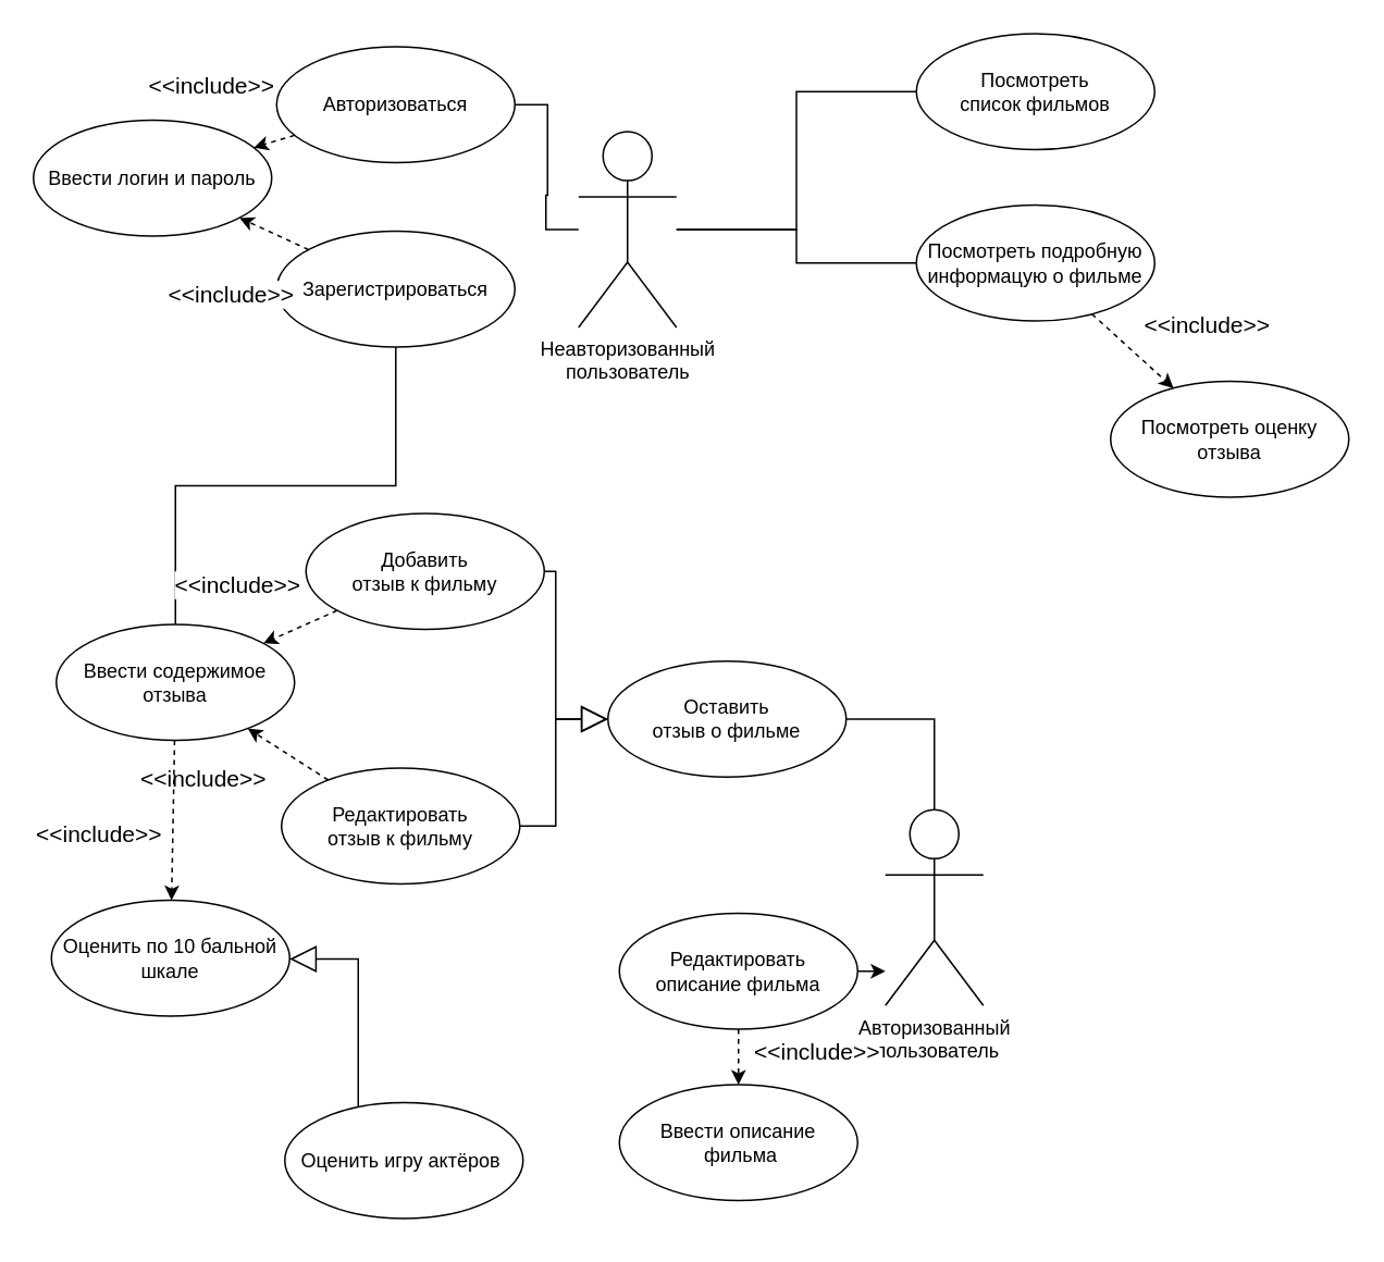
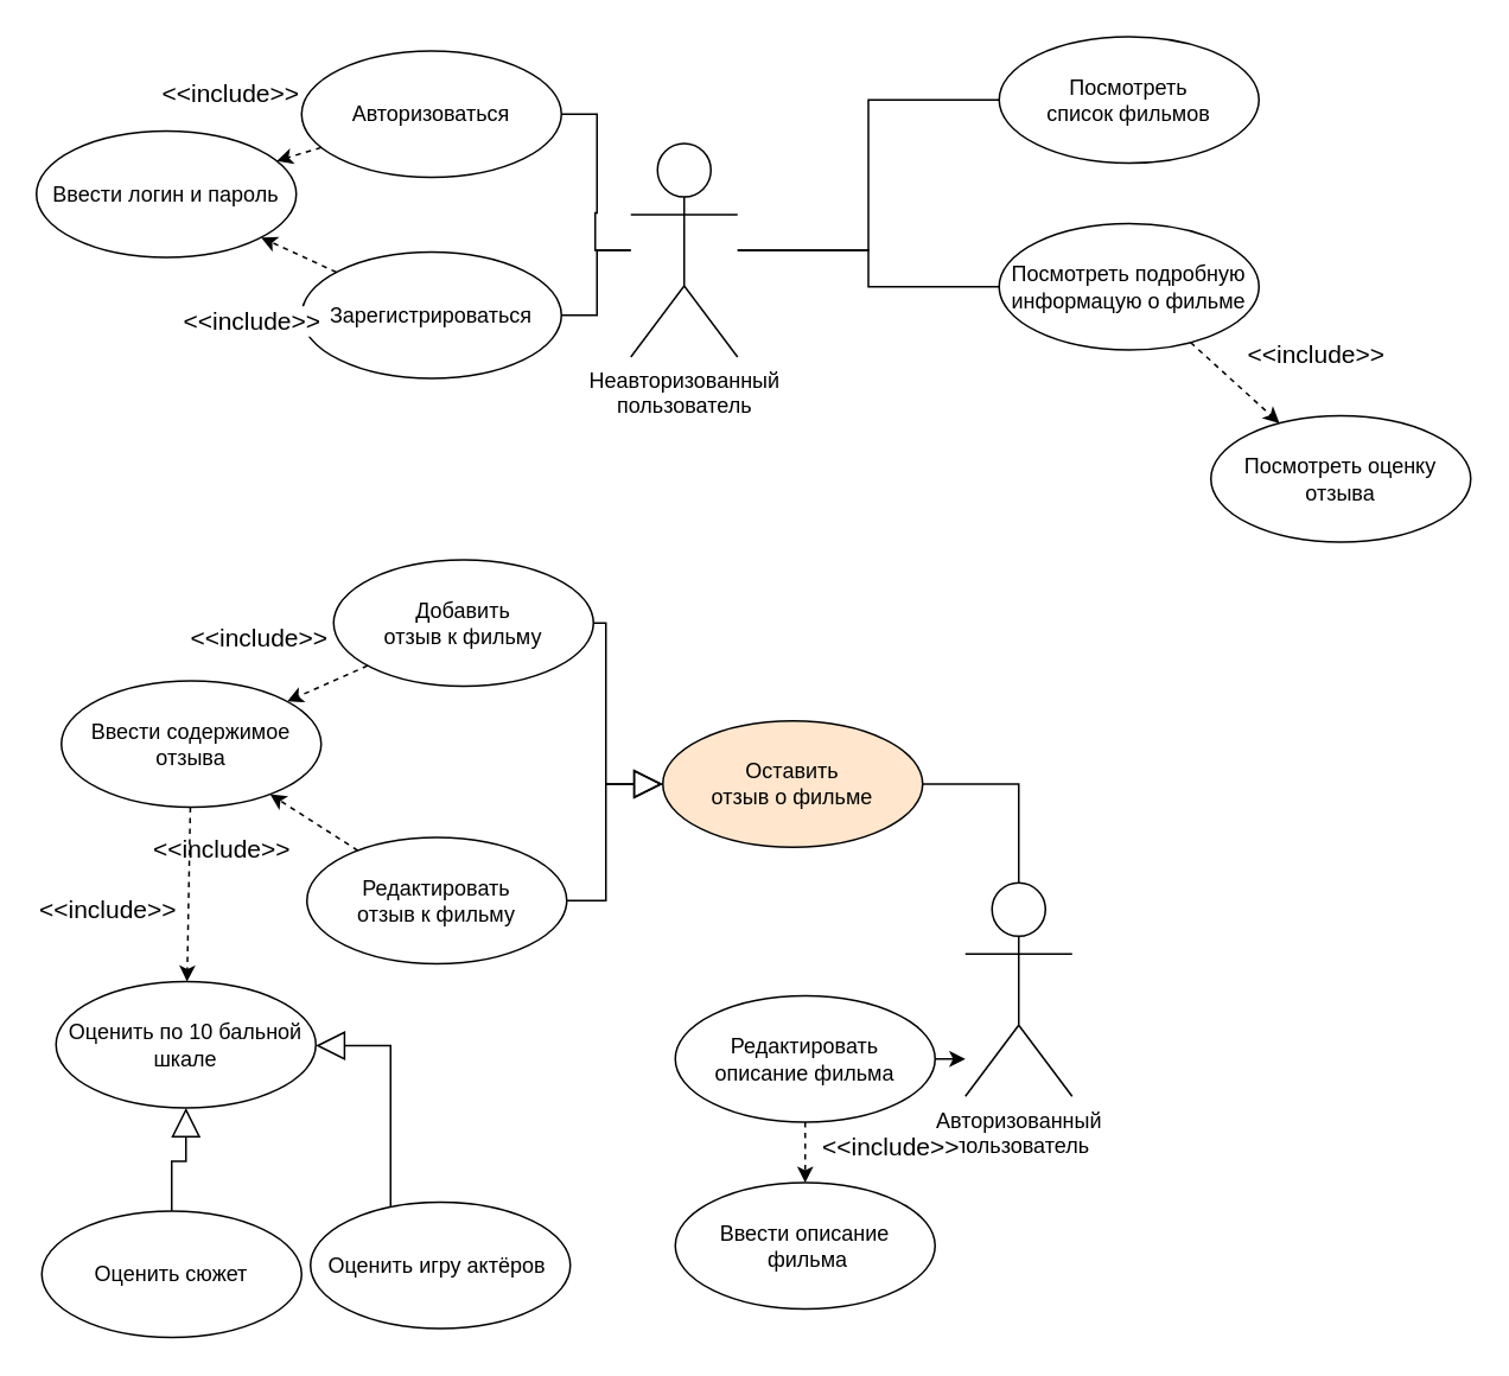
  <mxCell id="0" />
  <mxCell id="1" parent="0" />
  <mxCell id="2" value="Неавторизованный &lt;br&gt;пользователь" style="shape=umlActor;verticalLabelPosition=bottom;verticalAlign=top;html=1;outlineConnect=0;" parent="1" vertex="1"><mxGeometry x="354" y="80" width="60" height="120" as="geometry" /></mxCell>
  <mxCell id="3" style="edgeStyle=orthogonalEdgeStyle;rounded=0;orthogonalLoop=1;jettySize=auto;html=1;endArrow=none;endFill=0;endSize=14;" parent="1" source="4" target="2" edge="1"><mxGeometry relative="1" as="geometry" /></mxCell>
  <mxCell id="4" value="Авторизоваться" style="ellipse;whiteSpace=wrap;html=1;" parent="1" vertex="1"><mxGeometry x="169" y="28" width="146" height="71" as="geometry" /></mxCell>
  <mxCell id="5" style="edgeStyle=orthogonalEdgeStyle;shape=connector;rounded=0;orthogonalLoop=1;jettySize=auto;html=1;labelBackgroundColor=default;strokeColor=default;fontFamily=Helvetica;fontSize=11;fontColor=default;endArrow=none;endFill=0;" parent="1" source="6" target="2" edge="1"><mxGeometry relative="1" as="geometry" /></mxCell>
  <mxCell id="6" value="Посмотреть &lt;br&gt;список фильмов" style="ellipse;whiteSpace=wrap;html=1;" parent="1" vertex="1"><mxGeometry x="561" y="20" width="146" height="71" as="geometry" /></mxCell>
  <mxCell id="7" style="edgeStyle=orthogonalEdgeStyle;shape=connector;rounded=0;orthogonalLoop=1;jettySize=auto;html=1;labelBackgroundColor=default;strokeColor=default;fontFamily=Helvetica;fontSize=11;fontColor=default;endArrow=none;endFill=0;" parent="1" source="8" target="2" edge="1"><mxGeometry relative="1" as="geometry" /></mxCell>
  <mxCell id="8" value="Посмотреть подробную информацую о фильме" style="ellipse;whiteSpace=wrap;html=1;" parent="1" vertex="1"><mxGeometry x="561" y="125" width="146" height="71" as="geometry" /></mxCell>
- <mxCell id="9" style="edgeStyle=orthogonalEdgeStyle;rounded=0;orthogonalLoop=1;jettySize=auto;html=1;endArrow=none;endFill=0;endSize=14;" parent="1" source="10" target="19" edge="1"><mxGeometry relative="1" as="geometry" /></mxCell>
+ <mxCell id="9" style="edgeStyle=orthogonalEdgeStyle;rounded=0;orthogonalLoop=1;jettySize=auto;html=1;endArrow=none;endFill=0;endSize=14;" parent="1" source="10" target="2" edge="1"><mxGeometry relative="1" as="geometry" /></mxCell>
  <mxCell id="10" value="Зарегистрироваться" style="ellipse;whiteSpace=wrap;html=1;" parent="1" vertex="1"><mxGeometry x="169" y="141" width="146" height="71" as="geometry" /></mxCell>
  <mxCell id="11" value="Ввести логин и пароль" style="ellipse;whiteSpace=wrap;html=1;" parent="1" vertex="1"><mxGeometry x="20" y="73" width="146" height="71" as="geometry" /></mxCell>
  <mxCell id="12" value="&amp;lt;&amp;lt;include&amp;gt;&amp;gt;" style="endArrow=classic;dashed=1;html=1;rounded=0;endFill=1;fontSize=14;" parent="1" source="4" target="11" edge="1"><mxGeometry x="1" y="-46" width="50" height="50" relative="1" as="geometry"><mxPoint x="245.982" y="185.022" as="sourcePoint" /><mxPoint x="227.94" y="221.969" as="targetPoint" /><mxPoint x="-13" y="6" as="offset" /></mxGeometry></mxCell>
  <mxCell id="13" value="&amp;lt;&amp;lt;include&amp;gt;&amp;gt;" style="endArrow=classic;dashed=1;html=1;rounded=0;endFill=1;fontSize=14;" parent="1" source="10" target="11" edge="1"><mxGeometry x="0.356" y="45" width="50" height="50" relative="1" as="geometry"><mxPoint x="308.045" y="15.706" as="sourcePoint" /><mxPoint x="283.213" y="-12.759" as="targetPoint" /><mxPoint as="offset" /></mxGeometry></mxCell>
  <mxCell id="14" style="edgeStyle=orthogonalEdgeStyle;rounded=0;orthogonalLoop=1;jettySize=auto;html=1;endArrow=block;endFill=0;endSize=14;" parent="1" source="15" target="23" edge="1"><mxGeometry relative="1" as="geometry" /></mxCell>
  <mxCell id="15" value="Редактировать&lt;br&gt;отзыв к фильму" style="ellipse;whiteSpace=wrap;html=1;" parent="1" vertex="1"><mxGeometry x="172" y="470" width="146" height="71" as="geometry" /></mxCell>
  <mxCell id="16" value="Авторизованный&lt;br&gt;&amp;nbsp;пользователь" style="shape=umlActor;verticalLabelPosition=bottom;verticalAlign=top;html=1;outlineConnect=0;" parent="1" vertex="1"><mxGeometry x="542" y="495.5" width="60" height="120" as="geometry" /></mxCell>
  <mxCell id="17" style="edgeStyle=orthogonalEdgeStyle;rounded=0;orthogonalLoop=1;jettySize=auto;html=1;endArrow=block;endFill=0;endSize=14;" parent="1" source="18" target="23" edge="1"><mxGeometry relative="1" as="geometry"><Array as="points"><mxPoint x="340" y="350" /><mxPoint x="340" y="440" /></Array></mxGeometry></mxCell>
  <mxCell id="18" value="Добавить&lt;br&gt;отзыв к фильму" style="ellipse;whiteSpace=wrap;html=1;" parent="1" vertex="1"><mxGeometry x="187" y="314" width="146" height="71" as="geometry" /></mxCell>
  <mxCell id="19" value="Ввести содержимое отзыва" style="ellipse;whiteSpace=wrap;html=1;" parent="1" vertex="1"><mxGeometry x="34" y="382" width="146" height="71" as="geometry" /></mxCell>
  <mxCell id="20" value="&amp;lt;&amp;lt;include&amp;gt;&amp;gt;" style="endArrow=classic;dashed=1;html=1;rounded=0;endFill=1;fontSize=14;" parent="1" source="18" target="19" edge="1"><mxGeometry x="1" y="-40" width="50" height="50" relative="1" as="geometry"><mxPoint x="196.311" y="305.519" as="sourcePoint" /><mxPoint x="153.715" y="292.461" as="targetPoint" /><mxPoint y="1" as="offset" /></mxGeometry></mxCell>
  <mxCell id="21" value="&amp;lt;&amp;lt;include&amp;gt;&amp;gt;" style="endArrow=classic;dashed=1;html=1;rounded=0;endFill=1;fontSize=14;" parent="1" source="15" target="19" edge="1"><mxGeometry x="1" y="40" width="50" height="50" relative="1" as="geometry"><mxPoint x="204.181" y="300.515" as="sourcePoint" /><mxPoint x="165.844" y="283.472" as="targetPoint" /><mxPoint x="-5" y="-2" as="offset" /></mxGeometry></mxCell>
  <mxCell id="22" style="edgeStyle=orthogonalEdgeStyle;rounded=0;orthogonalLoop=1;jettySize=auto;html=1;endArrow=none;endFill=0;endSize=14;" parent="1" source="23" target="16" edge="1"><mxGeometry relative="1" as="geometry" /></mxCell>
- <mxCell id="23" value="Оставить&lt;br&gt;отзыв о фильме" style="ellipse;whiteSpace=wrap;html=1;" parent="1" vertex="1"><mxGeometry x="372" y="404.5" width="146" height="71" as="geometry" /></mxCell>
+ <mxCell id="23" value="Оставить&lt;br&gt;отзыв о фильме" style="ellipse;whiteSpace=wrap;html=1;fillColor=#ffe6cc;" parent="1" vertex="1"><mxGeometry x="372" y="404.5" width="146" height="71" as="geometry" /></mxCell>
  <mxCell id="24" style="edgeStyle=orthogonalEdgeStyle;rounded=0;orthogonalLoop=1;jettySize=auto;html=1;" parent="1" source="25" target="16" edge="1"><mxGeometry relative="1" as="geometry"><mxPoint x="605" y="558" as="targetPoint" /><Array as="points"><mxPoint x="578" y="595" /><mxPoint x="578" y="506" /></Array></mxGeometry></mxCell>
  <mxCell id="25" value="Редактировать &lt;br&gt;описание фильма" style="ellipse;whiteSpace=wrap;html=1;" parent="1" vertex="1"><mxGeometry x="379" y="559" width="146" height="71" as="geometry" /></mxCell>
  <mxCell id="26" value="Ввести описание&lt;br&gt;&amp;nbsp;фильма" style="ellipse;whiteSpace=wrap;html=1;" parent="1" vertex="1"><mxGeometry x="379" y="664" width="146" height="71" as="geometry" /></mxCell>
  <mxCell id="27" value="&amp;lt;&amp;lt;include&amp;gt;&amp;gt;" style="endArrow=classic;dashed=1;html=1;rounded=0;endFill=1;fontSize=14;" parent="1" source="25" target="26" edge="1"><mxGeometry x="-0.202" y="48" width="50" height="50" relative="1" as="geometry"><mxPoint x="210.589" y="487.325" as="sourcePoint" /><mxPoint x="161.267" y="455.728" as="targetPoint" /><mxPoint as="offset" /></mxGeometry></mxCell>
  <mxCell id="28" value="Посмотреть оценку отзыва" style="ellipse;whiteSpace=wrap;html=1;" vertex="1" parent="1"><mxGeometry x="680" y="233" width="146" height="71" as="geometry" /></mxCell>
  <mxCell id="29" value="&amp;lt;&amp;lt;include&amp;gt;&amp;gt;" style="endArrow=classic;dashed=1;html=1;rounded=0;endFill=1;fontSize=14;" edge="1" parent="1" source="8" target="28"><mxGeometry x="0.66" y="41" width="50" height="50" relative="1" as="geometry"><mxPoint x="216.114" y="383.449" as="sourcePoint" /><mxPoint x="170.886" y="403.551" as="targetPoint" /><mxPoint x="1" as="offset" /></mxGeometry></mxCell>
  <mxCell id="30" value="Оценить по 10 бальной шкале" style="ellipse;whiteSpace=wrap;html=1;" vertex="1" parent="1"><mxGeometry x="31" y="551" width="146" height="71" as="geometry" /></mxCell>
  <mxCell id="31" value="&amp;lt;&amp;lt;include&amp;gt;&amp;gt;" style="endArrow=classic;dashed=1;html=1;rounded=0;endFill=1;fontSize=14;" edge="1" parent="1" source="19" target="30"><mxGeometry x="0.2" y="-46" width="50" height="50" relative="1" as="geometry"><mxPoint x="210.589" y="487.325" as="sourcePoint" /><mxPoint x="161.267" y="455.728" as="targetPoint" /><mxPoint x="1" as="offset" /></mxGeometry></mxCell>
+ <mxCell id="32" value="Оценить сюжет" style="ellipse;whiteSpace=wrap;html=1;" vertex="1" parent="1"><mxGeometry x="23" y="680" width="146" height="71" as="geometry" /></mxCell>
  <mxCell id="33" value="Оценить игру актёров&amp;nbsp;" style="ellipse;whiteSpace=wrap;html=1;" vertex="1" parent="1"><mxGeometry x="174" y="675" width="146" height="71" as="geometry" /></mxCell>
+ <mxCell id="34" style="edgeStyle=orthogonalEdgeStyle;rounded=0;orthogonalLoop=1;jettySize=auto;html=1;endArrow=block;endFill=0;endSize=14;" edge="1" parent="1" source="32" target="30"><mxGeometry relative="1" as="geometry"><Array as="points"><mxPoint x="96" y="652" /><mxPoint x="104" y="652" /></Array><mxPoint x="343" y="359.5" as="sourcePoint" /><mxPoint x="382" y="450" as="targetPoint" /></mxGeometry></mxCell>
  <mxCell id="35" style="edgeStyle=orthogonalEdgeStyle;rounded=0;orthogonalLoop=1;jettySize=auto;html=1;endArrow=block;endFill=0;endSize=14;" edge="1" parent="1" source="33" target="30"><mxGeometry relative="1" as="geometry"><Array as="points"><mxPoint x="219" y="587" /></Array><mxPoint x="254" y="589.5" as="sourcePoint" /><mxPoint x="293" y="680" as="targetPoint" /></mxGeometry></mxCell>
